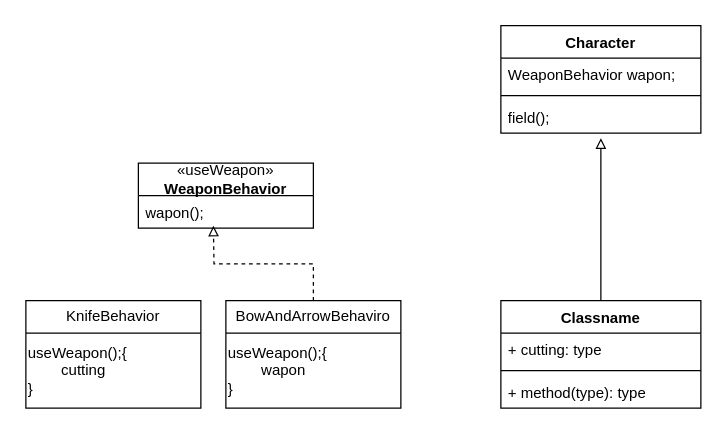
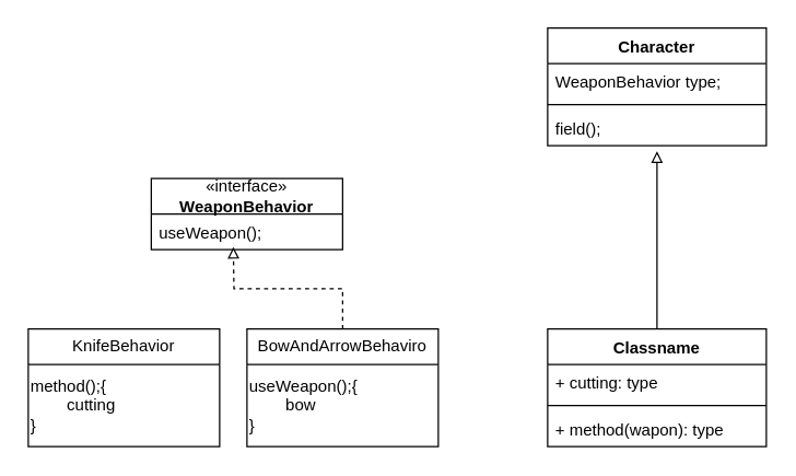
  <mxCell id="0" />
  <mxCell id="1" parent="0" />
  <mxCell id="2" value="Character" style="swimlane;fontStyle=1;align=center;verticalAlign=top;childLayout=stackLayout;horizontal=1;startSize=26;horizontalStack=0;resizeParent=1;resizeParentMax=0;resizeLast=0;collapsible=1;marginBottom=0;whiteSpace=wrap;html=1;" vertex="1" parent="1"><mxGeometry x="400" y="20" width="160" height="86" as="geometry" /></mxCell>
- <mxCell id="3" value="WeaponBehavior wapon;" style="text;strokeColor=none;fillColor=none;align=left;verticalAlign=top;spacingLeft=4;spacingRight=4;overflow=hidden;rotatable=0;points=[[0,0.5],[1,0.5]];portConstraint=eastwest;whiteSpace=wrap;html=1;" vertex="1" parent="2"><mxGeometry y="26" width="160" height="26" as="geometry" /></mxCell>
+ <mxCell id="3" value="WeaponBehavior type;" style="text;strokeColor=none;fillColor=none;align=left;verticalAlign=top;spacingLeft=4;spacingRight=4;overflow=hidden;rotatable=0;points=[[0,0.5],[1,0.5]];portConstraint=eastwest;whiteSpace=wrap;html=1;" vertex="1" parent="2"><mxGeometry y="26" width="160" height="26" as="geometry" /></mxCell>
  <mxCell id="4" value="" style="line;strokeWidth=1;fillColor=none;align=left;verticalAlign=middle;spacingTop=-1;spacingLeft=3;spacingRight=3;rotatable=0;labelPosition=right;points=[];portConstraint=eastwest;strokeColor=inherit;" vertex="1" parent="2"><mxGeometry y="52" width="160" height="8" as="geometry" /></mxCell>
  <mxCell id="5" value="field();" style="text;strokeColor=none;fillColor=none;align=left;verticalAlign=top;spacingLeft=4;spacingRight=4;overflow=hidden;rotatable=0;points=[[0,0.5],[1,0.5]];portConstraint=eastwest;whiteSpace=wrap;html=1;" vertex="1" parent="2"><mxGeometry y="60" width="160" height="26" as="geometry" /></mxCell>
- <mxCell id="6" value="«useWeapon»&lt;br&gt;&lt;b&gt;WeaponBehavior&lt;/b&gt;" style="swimlane;fontStyle=0;childLayout=stackLayout;horizontal=1;startSize=26;fillColor=none;horizontalStack=0;resizeParent=1;resizeParentMax=0;resizeLast=0;collapsible=1;marginBottom=0;whiteSpace=wrap;html=1;" vertex="1" parent="1"><mxGeometry x="110" y="130" width="140" height="52" as="geometry" /></mxCell>
- <mxCell id="7" value="wapon();" style="text;strokeColor=none;fillColor=none;align=left;verticalAlign=top;spacingLeft=4;spacingRight=4;overflow=hidden;rotatable=0;points=[[0,0.5],[1,0.5]];portConstraint=eastwest;whiteSpace=wrap;html=1;" vertex="1" parent="6"><mxGeometry y="26" width="140" height="26" as="geometry" /></mxCell>
+ <mxCell id="6" value="«interface»&lt;br&gt;&lt;b&gt;WeaponBehavior&lt;/b&gt;" style="swimlane;fontStyle=0;childLayout=stackLayout;horizontal=1;startSize=26;fillColor=none;horizontalStack=0;resizeParent=1;resizeParentMax=0;resizeLast=0;collapsible=1;marginBottom=0;whiteSpace=wrap;html=1;" vertex="1" parent="1"><mxGeometry x="110" y="130" width="140" height="52" as="geometry" /></mxCell>
+ <mxCell id="7" value="useWeapon();" style="text;strokeColor=none;fillColor=none;align=left;verticalAlign=top;spacingLeft=4;spacingRight=4;overflow=hidden;rotatable=0;points=[[0,0.5],[1,0.5]];portConstraint=eastwest;whiteSpace=wrap;html=1;" vertex="1" parent="6"><mxGeometry y="26" width="140" height="26" as="geometry" /></mxCell>
  <mxCell id="8" value="KnifeBehavior" style="swimlane;fontStyle=0;childLayout=stackLayout;horizontal=1;startSize=26;fillColor=none;horizontalStack=0;resizeParent=1;resizeParentMax=0;resizeLast=0;collapsible=1;marginBottom=0;whiteSpace=wrap;html=1;" vertex="1" parent="1"><mxGeometry x="20" y="240" width="140" height="86" as="geometry" /></mxCell>
- <mxCell id="9" value="useWeapon();{&lt;div&gt;&lt;span style=&quot;white-space: pre;&quot;&gt;&#09;&lt;/span&gt;cutting&lt;br&gt;&lt;/div&gt;&lt;div&gt;}&lt;/div&gt;" style="text;html=1;align=left;verticalAlign=middle;resizable=0;points=[];autosize=1;strokeColor=none;fillColor=none;" vertex="1" parent="8"><mxGeometry y="26" width="140" height="60" as="geometry" /></mxCell>
+ <mxCell id="9" value="method();{&lt;div&gt;&lt;span style=&quot;white-space: pre;&quot;&gt;&#09;&lt;/span&gt;cutting&lt;br&gt;&lt;/div&gt;&lt;div&gt;}&lt;/div&gt;" style="text;html=1;align=left;verticalAlign=middle;resizable=0;points=[];autosize=1;strokeColor=none;fillColor=none;" vertex="1" parent="8"><mxGeometry y="26" width="140" height="60" as="geometry" /></mxCell>
  <mxCell id="10" style="edgeStyle=orthogonalEdgeStyle;rounded=0;orthogonalLoop=1;jettySize=auto;html=1;exitX=0.5;exitY=0;exitDx=0;exitDy=0;endArrow=block;endFill=0;dashed=1;" edge="1" parent="1" source="11"><mxGeometry relative="1" as="geometry"><mxPoint x="170" y="180" as="targetPoint" /></mxGeometry></mxCell>
  <mxCell id="11" value="BowAndArrowBehaviro" style="swimlane;fontStyle=0;childLayout=stackLayout;horizontal=1;startSize=26;fillColor=none;horizontalStack=0;resizeParent=1;resizeParentMax=0;resizeLast=0;collapsible=1;marginBottom=0;whiteSpace=wrap;html=1;" vertex="1" parent="1"><mxGeometry x="180" y="240" width="140" height="86" as="geometry" /></mxCell>
- <mxCell id="12" value="useWeapon();{&lt;div&gt;&lt;span style=&quot;white-space: pre;&quot;&gt;&#09;&lt;/span&gt;wapon&lt;/div&gt;&lt;div&gt;&lt;span style=&quot;background-color: initial;&quot;&gt;}&lt;/span&gt;&lt;/div&gt;" style="text;html=1;align=left;verticalAlign=middle;resizable=0;points=[];autosize=1;strokeColor=none;fillColor=none;" vertex="1" parent="11"><mxGeometry y="26" width="140" height="60" as="geometry" /></mxCell>
+ <mxCell id="12" value="useWeapon();{&lt;div&gt;&lt;span style=&quot;white-space: pre;&quot;&gt;&#09;&lt;/span&gt;bow&lt;/div&gt;&lt;div&gt;&lt;span style=&quot;background-color: initial;&quot;&gt;}&lt;/span&gt;&lt;/div&gt;" style="text;html=1;align=left;verticalAlign=middle;resizable=0;points=[];autosize=1;strokeColor=none;fillColor=none;" vertex="1" parent="11"><mxGeometry y="26" width="140" height="60" as="geometry" /></mxCell>
  <mxCell id="13" style="edgeStyle=orthogonalEdgeStyle;rounded=0;orthogonalLoop=1;jettySize=auto;html=1;endArrow=block;endFill=0;" edge="1" parent="1" source="14"><mxGeometry relative="1" as="geometry"><mxPoint x="480" y="110" as="targetPoint" /></mxGeometry></mxCell>
  <mxCell id="14" value="Classname" style="swimlane;fontStyle=1;align=center;verticalAlign=top;childLayout=stackLayout;horizontal=1;startSize=26;horizontalStack=0;resizeParent=1;resizeParentMax=0;resizeLast=0;collapsible=1;marginBottom=0;whiteSpace=wrap;html=1;" vertex="1" parent="1"><mxGeometry x="400" y="240" width="160" height="86" as="geometry" /></mxCell>
  <mxCell id="15" value="+ cutting: type" style="text;strokeColor=none;fillColor=none;align=left;verticalAlign=top;spacingLeft=4;spacingRight=4;overflow=hidden;rotatable=0;points=[[0,0.5],[1,0.5]];portConstraint=eastwest;whiteSpace=wrap;html=1;" vertex="1" parent="14"><mxGeometry y="26" width="160" height="26" as="geometry" /></mxCell>
  <mxCell id="16" value="" style="line;strokeWidth=1;fillColor=none;align=left;verticalAlign=middle;spacingTop=-1;spacingLeft=3;spacingRight=3;rotatable=0;labelPosition=right;points=[];portConstraint=eastwest;strokeColor=inherit;" vertex="1" parent="14"><mxGeometry y="52" width="160" height="8" as="geometry" /></mxCell>
- <mxCell id="17" value="+ method(type): type" style="text;strokeColor=none;fillColor=none;align=left;verticalAlign=top;spacingLeft=4;spacingRight=4;overflow=hidden;rotatable=0;points=[[0,0.5],[1,0.5]];portConstraint=eastwest;whiteSpace=wrap;html=1;" vertex="1" parent="14"><mxGeometry y="60" width="160" height="26" as="geometry" /></mxCell>
+ <mxCell id="17" value="+ method(wapon): type" style="text;strokeColor=none;fillColor=none;align=left;verticalAlign=top;spacingLeft=4;spacingRight=4;overflow=hidden;rotatable=0;points=[[0,0.5],[1,0.5]];portConstraint=eastwest;whiteSpace=wrap;html=1;" vertex="1" parent="14"><mxGeometry y="60" width="160" height="26" as="geometry" /></mxCell>
